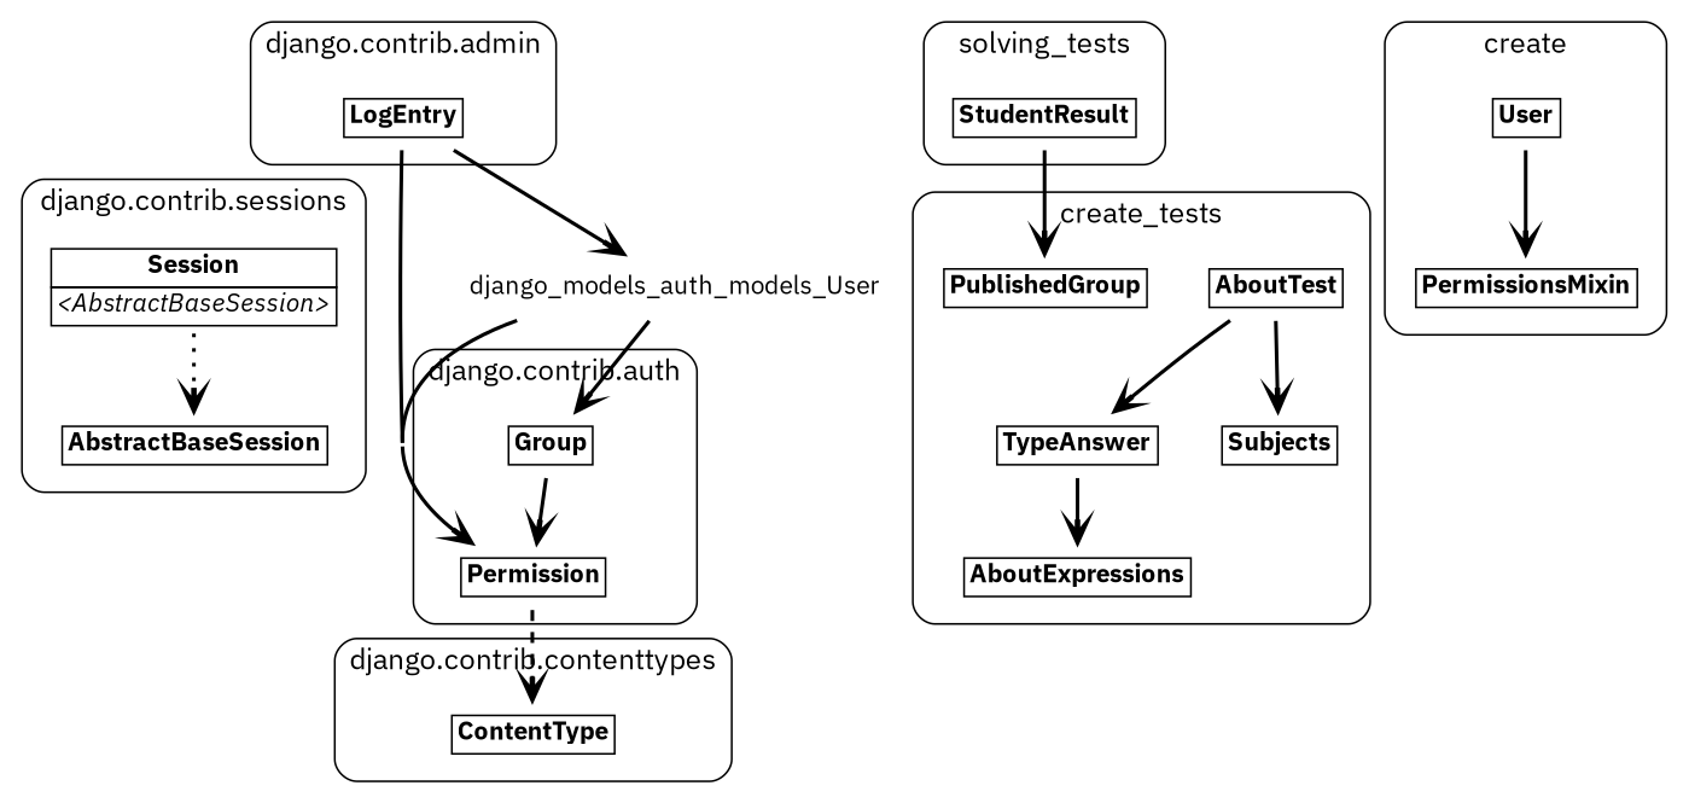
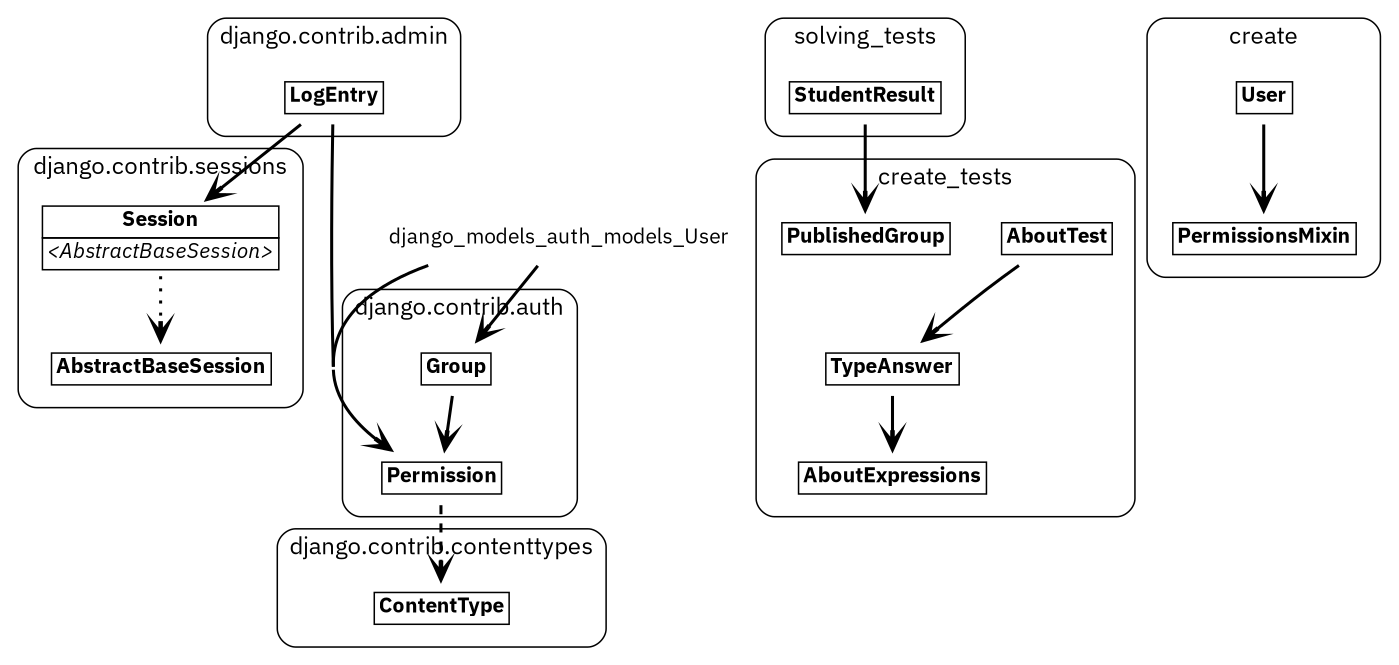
  digraph {
    concentrate=true
    fontname="IBM Plex Sans"
    fontsize=14
    rankdir=TB
    node [color=black fontname="IBM Plex Sans" penwidth=2 shape=plaintext]
    edge [arrowhead=vee arrowsize=1.2 color=black fontname="IBM Plex Sans" fontsize=12 penwidth=2]
    n1 [label=<         <TABLE BORDER="0" CELLBORDER="1" CELLSPACING="0" COLOR="black" BGCOLOR="white">           <TR><TD><B>LogEntry</B></TD></TR>         </TABLE>       >]
    n2 [label=<         <TABLE BORDER="0" CELLBORDER="1" CELLSPACING="0" COLOR="black" BGCOLOR="white">           <TR><TD><B>Permission</B></TD></TR>         </TABLE>       >]
    n3 [label=<         <TABLE BORDER="0" CELLBORDER="1" CELLSPACING="0" COLOR="black" BGCOLOR="white">           <TR><TD><B>Group</B></TD></TR>         </TABLE>       >]
    n4 [label=<         <TABLE BORDER="0" CELLBORDER="1" CELLSPACING="0" COLOR="black" BGCOLOR="white">           <TR><TD><B>ContentType</B></TD></TR>         </TABLE>       >]
    n5 [label=<         <TABLE BORDER="0" CELLBORDER="1" CELLSPACING="0" COLOR="black" BGCOLOR="white">           <TR><TD><B>AbstractBaseSession</B></TD></TR>         </TABLE>       >]
    n6 [label=<         <TABLE BORDER="0" CELLBORDER="1" CELLSPACING="0" COLOR="black" BGCOLOR="white">           <TR><TD><B>Session</B></TD></TR>           <TR><TD><I>&lt;AbstractBaseSession&gt;</I></TD></TR>         </TABLE>       >]
    n7 [label=<         <TABLE BORDER="0" CELLBORDER="1" CELLSPACING="0" COLOR="black" BGCOLOR="white">           <TR><TD><B>TypeAnswer</B></TD></TR>         </TABLE>       >]
    n8 [label=<         <TABLE BORDER="0" CELLBORDER="1" CELLSPACING="0" COLOR="black" BGCOLOR="white">           <TR><TD><B>AboutExpressions</B></TD></TR>         </TABLE>       >]
-   n9 [label=<         <TABLE BORDER="0" CELLBORDER="1" CELLSPACING="0" COLOR="black" BGCOLOR="white">           <TR><TD><B>Subjects</B></TD></TR>         </TABLE>       >]
    n10 [label=<         <TABLE BORDER="0" CELLBORDER="1" CELLSPACING="0" COLOR="black" BGCOLOR="white">           <TR><TD><B>AboutTest</B></TD></TR>         </TABLE>       >]
    n11 [label=<         <TABLE BORDER="0" CELLBORDER="1" CELLSPACING="0" COLOR="black" BGCOLOR="white">           <TR><TD><B>PublishedGroup</B></TD></TR>         </TABLE>       >]
    n12 [label=<         <TABLE BORDER="0" CELLBORDER="1" CELLSPACING="0" COLOR="black" BGCOLOR="white">           <TR><TD><B>StudentResult</B></TD></TR>         </TABLE>       >]
    n13 [label=<         <TABLE BORDER="0" CELLBORDER="1" CELLSPACING="0" COLOR="black" BGCOLOR="white">           <TR><TD><B>PermissionsMixin</B></TD></TR>         </TABLE>       >]
    n14 [label=<         <TABLE BORDER="0" CELLBORDER="1" CELLSPACING="0" COLOR="black" BGCOLOR="white">           <TR><TD><B>User</B></TD></TR>         </TABLE>       >]
    n15 [label=django_models_auth_models_User]
    subgraph cluster_1 {
      color=black
      fillcolor=white
      fontcolor=black
      fontsize=16
      label="django.contrib.admin"
      style="rounded,filled"
      n1
    }
    subgraph cluster_2 {
      color=black
      fillcolor=white
      fontcolor=black
      fontsize=16
      label="django.contrib.auth"
      style="rounded,filled"
      n2
      n3
    }
    subgraph cluster_3 {
      color=black
      fillcolor=white
      fontcolor=black
      fontsize=16
      label="django.contrib.contenttypes"
      style="rounded,filled"
      n4
    }
    subgraph cluster_4 {
      color=black
      fillcolor=white
      fontcolor=black
      fontsize=16
      label="django.contrib.sessions"
      style="rounded,filled"
      n5
      n6
    }
    subgraph cluster_5 {
      color=black
      fillcolor=white
      fontcolor=black
      fontsize=16
      label=create_tests
      style="rounded,filled"
      n7
      n8
-     n9
      n10
      n11
    }
    subgraph cluster_6 {
      color=black
      fillcolor=white
      fontcolor=black
      fontsize=16
      label=solving_tests
      style="rounded,filled"
      n12
    }
    subgraph cluster_7 {
      color=black
      fillcolor=white
      fontcolor=black
      fontsize=16
      label=create
      style="rounded,filled"
      n13
      n14
    }
    n1 -> n2
-   n1 -> n15
+   n1 -> n6
    n2 -> n4 [style=dashed]
    n3 -> n2
    n6 -> n5 [style=dotted]
    n7 -> n8
    n10 -> n7
-   n10 -> n9
    n12 -> n11
    n14 -> n13
    n15 -> n2
    n15 -> n3
  }
